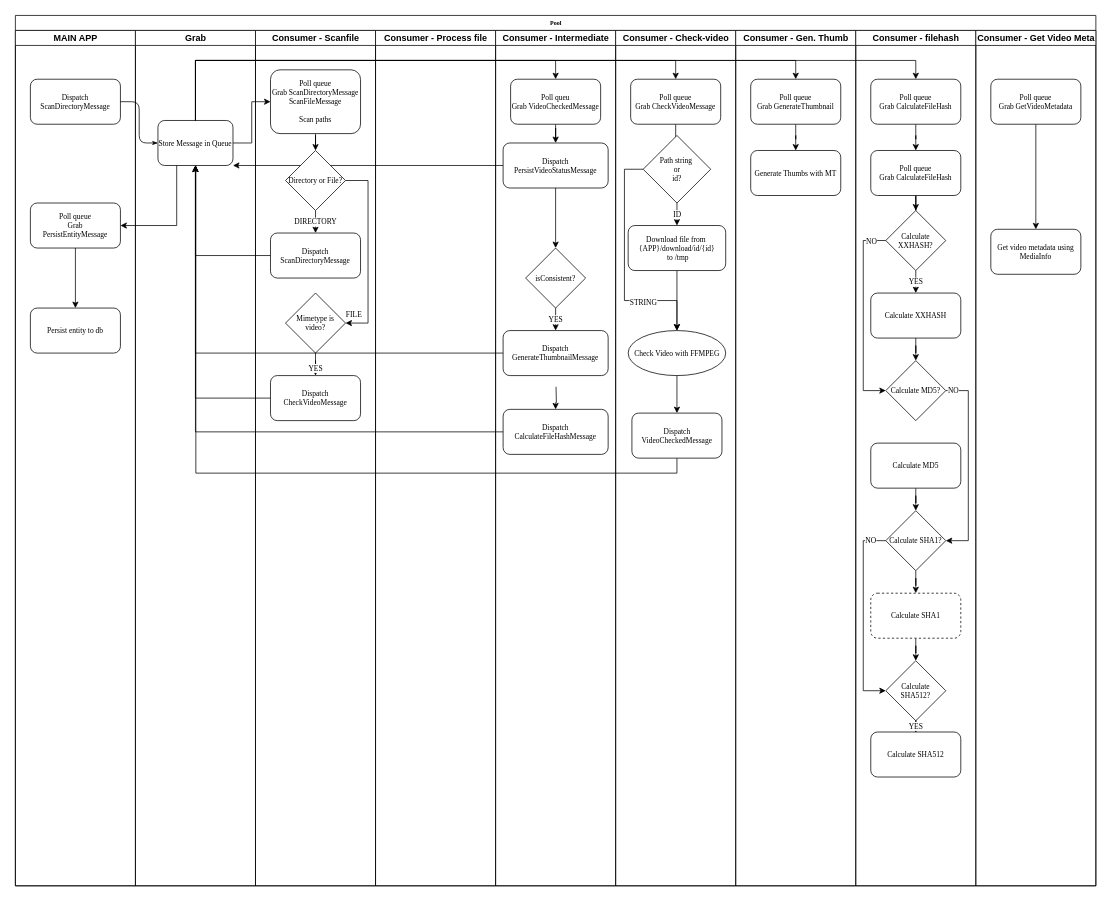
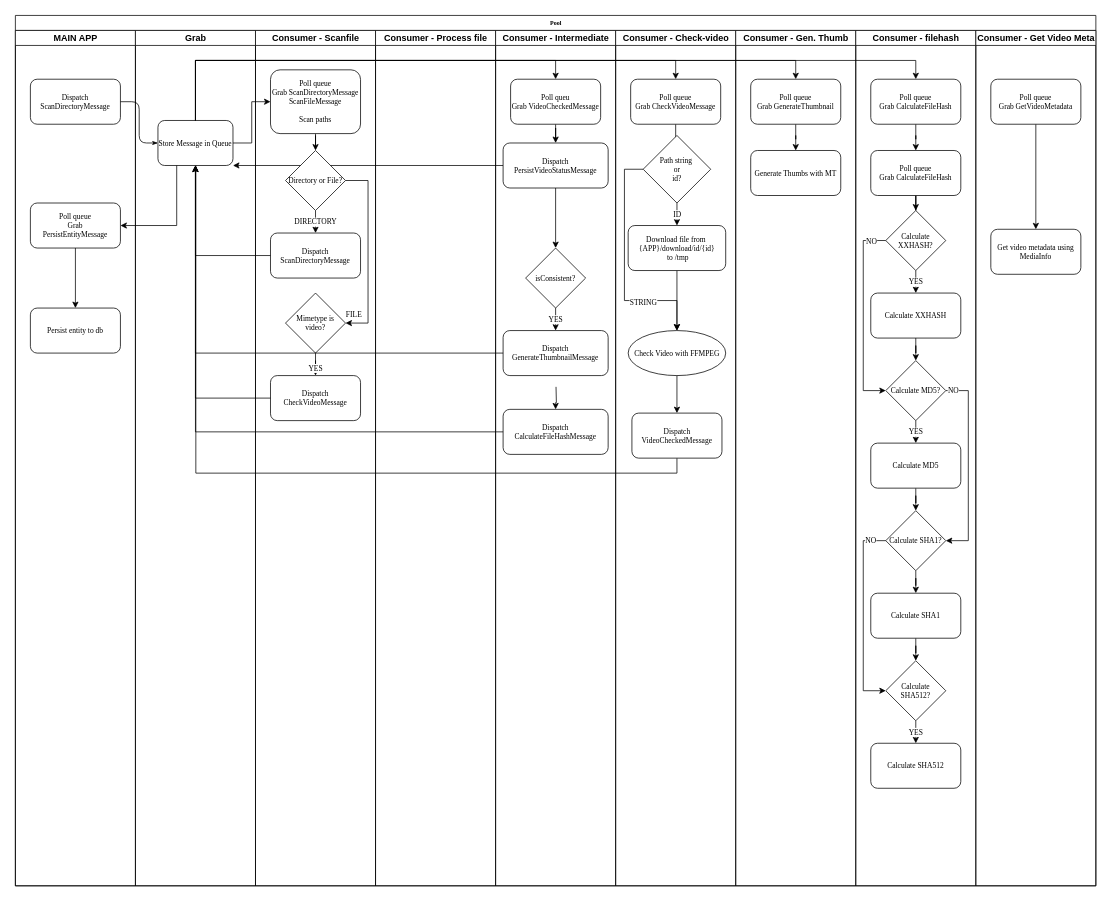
  <mxCell id="0" />
  <mxCell id="1" parent="0" />
  <mxCell id="2" value="Pool" style="swimlane;html=1;childLayout=stackLayout;startSize=20;rounded=0;shadow=0;labelBackgroundColor=none;strokeWidth=1;fontFamily=Verdana;fontSize=8;align=center;" parent="1" vertex="1"><mxGeometry x="20" y="20" width="1440" height="1160" as="geometry"><mxRectangle x="70" y="40" width="50" height="20" as="alternateBounds" /></mxGeometry></mxCell>
  <mxCell id="3" style="edgeStyle=orthogonalEdgeStyle;rounded=0;orthogonalLoop=1;jettySize=auto;html=1;fontFamily=Verdana;fontSize=10;exitX=0.5;exitY=1;exitDx=0;exitDy=0;" edge="1" parent="2" source="47"><mxGeometry relative="1" as="geometry"><mxPoint x="821.68" y="575.118" as="sourcePoint" /><mxPoint x="240.529" y="160" as="targetPoint" /><Array as="points"><mxPoint x="882" y="610" /><mxPoint x="241" y="610" /></Array></mxGeometry></mxCell>
  <mxCell id="4" style="edgeStyle=orthogonalEdgeStyle;rounded=0;orthogonalLoop=1;jettySize=auto;html=1;fontFamily=Verdana;fontSize=10;" edge="1" parent="2" source="30" target="12"><mxGeometry relative="1" as="geometry"><Array as="points"><mxPoint x="241" y="200" /></Array></mxGeometry></mxCell>
  <mxCell id="5" value="MAIN APP" style="swimlane;html=1;startSize=20;" parent="2" vertex="1"><mxGeometry y="20" width="160" height="1140" as="geometry" /></mxCell>
  <mxCell id="6" value="Dispatch ScanDirectoryMessage" style="rounded=1;whiteSpace=wrap;html=1;shadow=0;labelBackgroundColor=none;strokeWidth=1;fontFamily=Verdana;fontSize=10;align=center;" parent="5" vertex="1"><mxGeometry x="20" y="65" width="120" height="60" as="geometry" /></mxCell>
  <mxCell id="7" value="" style="edgeStyle=orthogonalEdgeStyle;rounded=0;orthogonalLoop=1;jettySize=auto;html=1;fontFamily=Verdana;fontSize=10;" edge="1" parent="5" source="8" target="9"><mxGeometry relative="1" as="geometry" /></mxCell>
  <mxCell id="8" value="Poll queue&lt;br&gt;Grab&lt;br&gt;PersistEntityMessage" style="rounded=1;whiteSpace=wrap;html=1;fontFamily=Verdana;fontSize=10;" vertex="1" parent="5"><mxGeometry x="20" y="230" width="120" height="60" as="geometry" /></mxCell>
  <mxCell id="9" value="Persist entity to db" style="rounded=1;whiteSpace=wrap;html=1;fontFamily=Verdana;fontSize=10;" vertex="1" parent="5"><mxGeometry x="20" y="370" width="120" height="60" as="geometry" /></mxCell>
  <mxCell id="10" style="edgeStyle=orthogonalEdgeStyle;rounded=1;html=1;labelBackgroundColor=none;startArrow=none;startFill=0;startSize=5;endArrow=classicThin;endFill=1;endSize=5;jettySize=auto;orthogonalLoop=1;strokeWidth=1;fontFamily=Verdana;fontSize=8" parent="2" source="6" target="12" edge="1"><mxGeometry relative="1" as="geometry" /></mxCell>
  <mxCell id="11" value="Grab" style="swimlane;html=1;startSize=20;" parent="2" vertex="1"><mxGeometry x="160" y="20" width="160" height="1140" as="geometry" /></mxCell>
  <mxCell id="12" value="Store Message in Queue" style="rounded=1;whiteSpace=wrap;html=1;shadow=0;labelBackgroundColor=none;strokeWidth=1;fontFamily=Verdana;fontSize=10;align=center;" parent="11" vertex="1"><mxGeometry x="30" y="120" width="100" height="60" as="geometry" /></mxCell>
  <mxCell id="13" value="Consumer - Scanfile" style="swimlane;html=1;startSize=20;" parent="2" vertex="1"><mxGeometry x="320" y="20" width="160" height="1140" as="geometry" /></mxCell>
  <mxCell id="14" value="" style="edgeStyle=orthogonalEdgeStyle;rounded=0;orthogonalLoop=1;jettySize=auto;html=1;fontFamily=Verdana;fontSize=8;" edge="1" parent="13" source="15" target="19"><mxGeometry relative="1" as="geometry" /></mxCell>
  <mxCell id="15" value="Poll queue &lt;br style=&quot;font-size: 10px;&quot;&gt;Grab ScanDirectoryMessage ScanFileMessage&lt;br style=&quot;font-size: 10px;&quot;&gt;&lt;br style=&quot;font-size: 10px;&quot;&gt;Scan paths" style="rounded=1;whiteSpace=wrap;html=1;fontFamily=Verdana;fontSize=10;" vertex="1" parent="13"><mxGeometry x="20" y="52.5" width="120" height="85" as="geometry" /></mxCell>
  <mxCell id="16" value="DIRECTORY" style="edgeStyle=orthogonalEdgeStyle;rounded=0;orthogonalLoop=1;jettySize=auto;html=1;fontFamily=Verdana;fontSize=10;" edge="1" parent="13" source="19" target="20"><mxGeometry relative="1" as="geometry" /></mxCell>
  <mxCell id="17" style="edgeStyle=orthogonalEdgeStyle;rounded=0;orthogonalLoop=1;jettySize=auto;html=1;fontFamily=Verdana;fontSize=8;" edge="1" parent="13" source="19" target="24"><mxGeometry relative="1" as="geometry"><mxPoint x="90" y="410" as="targetPoint" /><Array as="points"><mxPoint x="150" y="200" /><mxPoint x="150" y="390" /></Array></mxGeometry></mxCell>
  <mxCell id="18" value="FILE" style="text;html=1;align=center;verticalAlign=middle;resizable=0;points=[];labelBackgroundColor=#ffffff;fontSize=10;fontFamily=Verdana;" vertex="1" connectable="0" parent="17"><mxGeometry x="0.641" y="2" relative="1" as="geometry"><mxPoint x="-22" y="3" as="offset" /></mxGeometry></mxCell>
  <mxCell id="19" value="Directory or File?" style="rhombus;whiteSpace=wrap;html=1;fontFamily=Verdana;fontSize=10;" vertex="1" parent="13"><mxGeometry x="40" y="160" width="80" height="80" as="geometry" /></mxCell>
  <mxCell id="20" value="Dispatch ScanDirectoryMessage" style="rounded=1;whiteSpace=wrap;html=1;fontFamily=Verdana;fontSize=10;" vertex="1" parent="13"><mxGeometry x="20" y="270" width="120" height="60" as="geometry" /></mxCell>
  <mxCell id="21" value="Dispatch CheckVideoMessage" style="rounded=1;whiteSpace=wrap;html=1;fontFamily=Verdana;fontSize=10;" vertex="1" parent="13"><mxGeometry x="20" y="460" width="120" height="60" as="geometry" /></mxCell>
  <mxCell id="22" style="edgeStyle=orthogonalEdgeStyle;rounded=0;orthogonalLoop=1;jettySize=auto;html=1;fontFamily=Verdana;fontSize=10;" edge="1" parent="13" source="24" target="21"><mxGeometry relative="1" as="geometry" /></mxCell>
  <mxCell id="23" value="YES" style="text;html=1;align=center;verticalAlign=middle;resizable=0;points=[];labelBackgroundColor=#ffffff;fontSize=10;fontFamily=Verdana;" vertex="1" connectable="0" parent="22"><mxGeometry x="-0.25" y="-1" relative="1" as="geometry"><mxPoint as="offset" /></mxGeometry></mxCell>
  <mxCell id="24" value="Mimetype is video?" style="rhombus;whiteSpace=wrap;html=1;fontFamily=Verdana;fontSize=10;" vertex="1" parent="13"><mxGeometry x="40" y="350" width="80" height="80" as="geometry" /></mxCell>
  <mxCell id="25" value="Consumer - Process file" style="swimlane;html=1;startSize=20;" parent="2" vertex="1"><mxGeometry x="480" y="20" width="160" height="1140" as="geometry"><mxRectangle x="480" y="20" width="30" height="1430" as="alternateBounds" /></mxGeometry></mxCell>
  <mxCell id="26" value="Consumer - Intermediate" style="swimlane;html=1;startSize=20;" parent="2" vertex="1"><mxGeometry x="640" y="20" width="160" height="1140" as="geometry"><mxRectangle x="640" y="20" width="30" height="1430" as="alternateBounds" /></mxGeometry></mxCell>
  <mxCell id="27" value="" style="edgeStyle=orthogonalEdgeStyle;rounded=0;orthogonalLoop=1;jettySize=auto;html=1;fontFamily=Verdana;fontSize=10;" edge="1" parent="26" source="28" target="30"><mxGeometry relative="1" as="geometry" /></mxCell>
  <mxCell id="28" value="Poll queu&lt;br&gt;Grab VideoCheckedMessage" style="rounded=1;whiteSpace=wrap;html=1;fontFamily=Verdana;fontSize=10;" vertex="1" parent="26"><mxGeometry x="20" y="65" width="120" height="60" as="geometry" /></mxCell>
  <mxCell id="29" value="" style="edgeStyle=orthogonalEdgeStyle;rounded=0;orthogonalLoop=1;jettySize=auto;html=1;fontFamily=Verdana;fontSize=10;" edge="1" parent="26" source="30" target="32"><mxGeometry relative="1" as="geometry" /></mxCell>
  <mxCell id="30" value="Dispatch PersistVideoStatusMessage" style="rounded=1;whiteSpace=wrap;html=1;fontFamily=Verdana;fontSize=10;" vertex="1" parent="26"><mxGeometry x="10" y="150" width="140" height="60" as="geometry" /></mxCell>
  <mxCell id="31" value="YES" style="edgeStyle=orthogonalEdgeStyle;rounded=0;orthogonalLoop=1;jettySize=auto;html=1;fontFamily=Verdana;fontSize=10;" edge="1" parent="26" source="32" target="34"><mxGeometry relative="1" as="geometry" /></mxCell>
  <mxCell id="32" value="isConsistent?" style="rhombus;whiteSpace=wrap;html=1;fontFamily=Verdana;fontSize=10;" vertex="1" parent="26"><mxGeometry x="40" y="290" width="80" height="80" as="geometry" /></mxCell>
  <mxCell id="33" value="" style="edgeStyle=orthogonalEdgeStyle;rounded=0;orthogonalLoop=1;jettySize=auto;html=1;fontFamily=Verdana;fontSize=10;" edge="1" parent="26" target="35"><mxGeometry relative="1" as="geometry"><mxPoint x="80.529" y="475.0" as="sourcePoint" /></mxGeometry></mxCell>
  <mxCell id="34" value="Dispatch GenerateThumbnailMessage" style="rounded=1;whiteSpace=wrap;html=1;fontFamily=Verdana;fontSize=10;" vertex="1" parent="26"><mxGeometry x="10" y="400" width="140" height="60" as="geometry" /></mxCell>
  <mxCell id="35" value="Dispatch CalculateFileHashMessage" style="rounded=1;whiteSpace=wrap;html=1;fontFamily=Verdana;fontSize=10;" vertex="1" parent="26"><mxGeometry x="10" y="505" width="140" height="60" as="geometry" /></mxCell>
  <mxCell id="36" value="Consumer - Check-video" style="swimlane;html=1;startSize=20;" parent="2" vertex="1"><mxGeometry x="800" y="20" width="160" height="1140" as="geometry" /></mxCell>
  <mxCell id="37" value="" style="edgeStyle=orthogonalEdgeStyle;rounded=0;orthogonalLoop=1;jettySize=auto;html=1;fontFamily=Verdana;fontSize=10;" edge="1" parent="36" source="38" target="42"><mxGeometry relative="1" as="geometry" /></mxCell>
  <mxCell id="38" value="Poll queue&lt;br&gt;Grab CheckVideoMessage" style="rounded=1;whiteSpace=wrap;html=1;fontFamily=Verdana;fontSize=10;" vertex="1" parent="36"><mxGeometry x="20" y="65" width="120" height="60" as="geometry" /></mxCell>
  <mxCell id="39" value="ID" style="edgeStyle=orthogonalEdgeStyle;rounded=0;orthogonalLoop=1;jettySize=auto;html=1;fontFamily=Verdana;fontSize=10;" edge="1" parent="36" source="42" target="44"><mxGeometry relative="1" as="geometry" /></mxCell>
  <mxCell id="40" style="edgeStyle=orthogonalEdgeStyle;rounded=0;orthogonalLoop=1;jettySize=auto;html=1;fontFamily=Verdana;fontSize=10;entryX=0.5;entryY=0;entryDx=0;entryDy=0;" edge="1" parent="36" source="42" target="46"><mxGeometry relative="1" as="geometry"><mxPoint x="36.68" y="370" as="targetPoint" /><Array as="points"><mxPoint x="11.68" y="185" /><mxPoint x="11.68" y="360" /><mxPoint x="81.68" y="360" /></Array></mxGeometry></mxCell>
  <mxCell id="41" value="STRING" style="text;html=1;align=center;verticalAlign=middle;resizable=0;points=[];labelBackgroundColor=#ffffff;fontSize=10;fontFamily=Verdana;" vertex="1" connectable="0" parent="40"><mxGeometry x="-0.692" y="3" relative="1" as="geometry"><mxPoint x="22" y="153.17" as="offset" /></mxGeometry></mxCell>
  <mxCell id="42" value="Path string&amp;nbsp;&lt;br&gt;or&lt;br&gt;id?" style="rhombus;whiteSpace=wrap;html=1;fontFamily=Verdana;fontSize=10;" vertex="1" parent="36"><mxGeometry x="36.68" y="140" width="90" height="90" as="geometry" /></mxCell>
  <mxCell id="43" value="" style="edgeStyle=orthogonalEdgeStyle;rounded=0;orthogonalLoop=1;jettySize=auto;html=1;fontFamily=Verdana;fontSize=10;" edge="1" parent="36" source="44" target="46"><mxGeometry relative="1" as="geometry" /></mxCell>
  <mxCell id="44" value="Download file from&amp;nbsp;&lt;br&gt;{APP}/download/id/{id}&lt;br&gt;&amp;nbsp;to /tmp" style="rounded=1;whiteSpace=wrap;html=1;fontFamily=Verdana;fontSize=10;" vertex="1" parent="36"><mxGeometry x="16.68" y="260" width="130" height="60" as="geometry" /></mxCell>
  <mxCell id="45" value="" style="edgeStyle=orthogonalEdgeStyle;rounded=0;orthogonalLoop=1;jettySize=auto;html=1;fontFamily=Verdana;fontSize=10;" edge="1" parent="36" source="46" target="47"><mxGeometry relative="1" as="geometry" /></mxCell>
  <mxCell id="46" value="Check Video with FFMPEG" style="ellipse;whiteSpace=wrap;html=1;fontFamily=Verdana;fontSize=10;" vertex="1" parent="36"><mxGeometry x="16.68" y="400" width="130" height="60" as="geometry" /></mxCell>
  <mxCell id="47" value="Dispatch VideoCheckedMessage" style="rounded=1;whiteSpace=wrap;html=1;fontFamily=Verdana;fontSize=10;" vertex="1" parent="36"><mxGeometry x="21.68" y="510" width="120" height="60" as="geometry" /></mxCell>
  <mxCell id="48" value="Consumer - Gen. Thumb" style="swimlane;html=1;startSize=20;" vertex="1" parent="2"><mxGeometry x="960" y="20" width="160" height="1140" as="geometry" /></mxCell>
  <mxCell id="49" value="" style="edgeStyle=orthogonalEdgeStyle;rounded=0;orthogonalLoop=1;jettySize=auto;html=1;fontFamily=Verdana;fontSize=10;" edge="1" parent="48" source="50" target="51"><mxGeometry relative="1" as="geometry" /></mxCell>
  <mxCell id="50" value="Poll queue&lt;br&gt;Grab GenerateThumbnail" style="rounded=1;whiteSpace=wrap;html=1;fontFamily=Verdana;fontSize=10;" vertex="1" parent="48"><mxGeometry x="20" y="65" width="120" height="60" as="geometry" /></mxCell>
  <mxCell id="51" value="Generate Thumbs with MT" style="rounded=1;whiteSpace=wrap;html=1;fontFamily=Verdana;fontSize=10;" vertex="1" parent="48"><mxGeometry x="20" y="160" width="120" height="60" as="geometry" /></mxCell>
  <mxCell id="52" value="" style="edgeStyle=orthogonalEdgeStyle;rounded=0;orthogonalLoop=1;jettySize=auto;html=1;fontFamily=Verdana;fontSize=8;" edge="1" parent="2" source="12" target="15"><mxGeometry relative="1" as="geometry" /></mxCell>
  <mxCell id="53" style="edgeStyle=orthogonalEdgeStyle;rounded=0;orthogonalLoop=1;jettySize=auto;html=1;fontFamily=Verdana;fontSize=8;" edge="1" parent="2" source="20" target="12"><mxGeometry relative="1" as="geometry" /></mxCell>
  <mxCell id="54" style="edgeStyle=orthogonalEdgeStyle;rounded=0;orthogonalLoop=1;jettySize=auto;html=1;entryX=0.5;entryY=1;entryDx=0;entryDy=0;fontFamily=Verdana;fontSize=10;" edge="1" parent="2" source="21" target="12"><mxGeometry relative="1" as="geometry" /></mxCell>
  <mxCell id="55" style="edgeStyle=orthogonalEdgeStyle;rounded=0;orthogonalLoop=1;jettySize=auto;html=1;fontFamily=Verdana;fontSize=10;entryX=0.5;entryY=0;entryDx=0;entryDy=0;" edge="1" parent="2" source="12" target="38"><mxGeometry relative="1" as="geometry"><Array as="points"><mxPoint x="240" y="60" /><mxPoint x="880" y="60" /></Array></mxGeometry></mxCell>
  <mxCell id="56" style="edgeStyle=orthogonalEdgeStyle;rounded=0;orthogonalLoop=1;jettySize=auto;html=1;entryX=0.5;entryY=0;entryDx=0;entryDy=0;fontFamily=Verdana;fontSize=10;" edge="1" parent="2" source="12" target="28"><mxGeometry relative="1" as="geometry"><Array as="points"><mxPoint x="240" y="60" /><mxPoint x="720" y="60" /></Array></mxGeometry></mxCell>
  <mxCell id="57" style="edgeStyle=orthogonalEdgeStyle;rounded=0;orthogonalLoop=1;jettySize=auto;html=1;entryX=0.5;entryY=1;entryDx=0;entryDy=0;fontFamily=Verdana;fontSize=10;" edge="1" parent="2" source="34" target="12"><mxGeometry relative="1" as="geometry" /></mxCell>
  <mxCell id="58" style="edgeStyle=orthogonalEdgeStyle;rounded=0;orthogonalLoop=1;jettySize=auto;html=1;fontFamily=Verdana;fontSize=10;" edge="1" parent="2" source="35" target="12"><mxGeometry relative="1" as="geometry" /></mxCell>
  <mxCell id="59" style="edgeStyle=orthogonalEdgeStyle;rounded=0;orthogonalLoop=1;jettySize=auto;html=1;entryX=0.5;entryY=0;entryDx=0;entryDy=0;fontFamily=Verdana;fontSize=10;" edge="1" parent="2" source="12" target="50"><mxGeometry relative="1" as="geometry"><Array as="points"><mxPoint x="240" y="60" /><mxPoint x="1040" y="60" /></Array></mxGeometry></mxCell>
  <mxCell id="60" style="edgeStyle=orthogonalEdgeStyle;rounded=0;orthogonalLoop=1;jettySize=auto;html=1;fontFamily=Verdana;fontSize=10;" edge="1" parent="2" source="12" target="63"><mxGeometry relative="1" as="geometry"><Array as="points"><mxPoint x="240" y="60" /><mxPoint x="1200" y="60" /></Array></mxGeometry></mxCell>
  <mxCell id="61" value="Consumer - filehash" style="swimlane;html=1;startSize=20;" vertex="1" parent="2"><mxGeometry x="1120" y="20" width="160" height="1140" as="geometry" /></mxCell>
  <mxCell id="62" value="" style="edgeStyle=orthogonalEdgeStyle;rounded=0;orthogonalLoop=1;jettySize=auto;html=1;fontFamily=Verdana;fontSize=10;" edge="1" parent="61" source="63" target="65"><mxGeometry relative="1" as="geometry" /></mxCell>
  <mxCell id="63" value="Poll queue&lt;br&gt;Grab CalculateFileHash" style="rounded=1;whiteSpace=wrap;html=1;fontFamily=Verdana;fontSize=10;" vertex="1" parent="61"><mxGeometry x="20" y="65" width="120" height="60" as="geometry" /></mxCell>
  <mxCell id="64" value="" style="edgeStyle=orthogonalEdgeStyle;rounded=0;orthogonalLoop=1;jettySize=auto;html=1;fontFamily=Verdana;fontSize=10;" edge="1" parent="61" source="65" target="69"><mxGeometry relative="1" as="geometry" /></mxCell>
  <mxCell id="65" value="Poll queue&lt;br&gt;Grab CalculateFileHash" style="rounded=1;whiteSpace=wrap;html=1;fontFamily=Verdana;fontSize=10;" vertex="1" parent="61"><mxGeometry x="20" y="160" width="120" height="60" as="geometry" /></mxCell>
  <mxCell id="66" value="YES" style="edgeStyle=orthogonalEdgeStyle;rounded=0;orthogonalLoop=1;jettySize=auto;html=1;fontFamily=Verdana;fontSize=10;" edge="1" parent="61" source="69" target="71"><mxGeometry relative="1" as="geometry" /></mxCell>
  <mxCell id="67" style="edgeStyle=orthogonalEdgeStyle;rounded=0;orthogonalLoop=1;jettySize=auto;html=1;entryX=0;entryY=0.5;entryDx=0;entryDy=0;fontFamily=Verdana;fontSize=10;" edge="1" parent="61" source="69" target="74"><mxGeometry relative="1" as="geometry"><Array as="points"><mxPoint x="10" y="280" /><mxPoint x="10" y="480" /></Array></mxGeometry></mxCell>
  <mxCell id="68" value="NO" style="text;html=1;align=center;verticalAlign=middle;resizable=0;points=[];labelBackgroundColor=#ffffff;fontSize=10;fontFamily=Verdana;" vertex="1" connectable="0" parent="67"><mxGeometry x="0.339" y="2" relative="1" as="geometry"><mxPoint x="8" y="-144" as="offset" /></mxGeometry></mxCell>
  <mxCell id="69" value="Calculate&lt;br&gt;XXHASH?" style="rhombus;whiteSpace=wrap;html=1;fontFamily=Verdana;fontSize=10;" vertex="1" parent="61"><mxGeometry x="40" y="240" width="80" height="80" as="geometry" /></mxCell>
  <mxCell id="70" value="" style="edgeStyle=orthogonalEdgeStyle;rounded=0;orthogonalLoop=1;jettySize=auto;html=1;fontFamily=Verdana;fontSize=10;" edge="1" parent="61" source="71" target="74"><mxGeometry relative="1" as="geometry" /></mxCell>
  <mxCell id="71" value="Calculate XXHASH" style="rounded=1;whiteSpace=wrap;html=1;fontFamily=Verdana;fontSize=10;" vertex="1" parent="61"><mxGeometry x="20" y="350" width="120" height="60" as="geometry" /></mxCell>
+ <mxCell id="72" value="YES" style="edgeStyle=orthogonalEdgeStyle;rounded=0;orthogonalLoop=1;jettySize=auto;html=1;fontFamily=Verdana;fontSize=10;" edge="1" parent="61" source="74" target="76"><mxGeometry relative="1" as="geometry" /></mxCell>
  <mxCell id="73" value="NO" style="edgeStyle=orthogonalEdgeStyle;rounded=0;orthogonalLoop=1;jettySize=auto;html=1;entryX=1;entryY=0.5;entryDx=0;entryDy=0;fontFamily=Verdana;fontSize=10;" edge="1" parent="61" source="74" target="79"><mxGeometry x="-0.923" relative="1" as="geometry"><Array as="points"><mxPoint x="150" y="480" /><mxPoint x="150" y="680" /></Array><mxPoint as="offset" /></mxGeometry></mxCell>
  <mxCell id="74" value="Calculate MD5?" style="rhombus;whiteSpace=wrap;html=1;fontFamily=Verdana;fontSize=10;" vertex="1" parent="61"><mxGeometry x="40" y="440" width="80" height="80" as="geometry" /></mxCell>
  <mxCell id="75" value="" style="edgeStyle=orthogonalEdgeStyle;rounded=0;orthogonalLoop=1;jettySize=auto;html=1;fontFamily=Verdana;fontSize=10;" edge="1" parent="61" source="76" target="79"><mxGeometry relative="1" as="geometry" /></mxCell>
  <mxCell id="76" value="Calculate MD5" style="rounded=1;whiteSpace=wrap;html=1;fontFamily=Verdana;fontSize=10;" vertex="1" parent="61"><mxGeometry x="20" y="550" width="120" height="60" as="geometry" /></mxCell>
  <mxCell id="77" value="" style="edgeStyle=orthogonalEdgeStyle;rounded=0;orthogonalLoop=1;jettySize=auto;html=1;fontFamily=Verdana;fontSize=10;" edge="1" parent="61" source="79" target="81"><mxGeometry relative="1" as="geometry" /></mxCell>
  <mxCell id="78" value="NO" style="edgeStyle=orthogonalEdgeStyle;rounded=0;orthogonalLoop=1;jettySize=auto;html=1;entryX=0;entryY=0.5;entryDx=0;entryDy=0;fontFamily=Verdana;fontSize=10;" edge="1" parent="61" source="79" target="83"><mxGeometry x="-0.846" relative="1" as="geometry"><Array as="points"><mxPoint x="10" y="680" /><mxPoint x="10" y="880" /></Array><mxPoint as="offset" /></mxGeometry></mxCell>
  <mxCell id="79" value="Calculate SHA1?" style="rhombus;whiteSpace=wrap;html=1;fontFamily=Verdana;fontSize=10;" vertex="1" parent="61"><mxGeometry x="40" y="640" width="80" height="80" as="geometry" /></mxCell>
  <mxCell id="80" value="" style="edgeStyle=orthogonalEdgeStyle;rounded=0;orthogonalLoop=1;jettySize=auto;html=1;fontFamily=Verdana;fontSize=10;" edge="1" parent="61" source="81" target="83"><mxGeometry relative="1" as="geometry" /></mxCell>
- <mxCell id="81" value="Calculate SHA1" style="rounded=1;whiteSpace=wrap;html=1;fontFamily=Verdana;fontSize=10;dashed=1;" vertex="1" parent="61"><mxGeometry x="20" y="750" width="120" height="60" as="geometry" /></mxCell>
+ <mxCell id="81" value="Calculate SHA1" style="rounded=1;whiteSpace=wrap;html=1;fontFamily=Verdana;fontSize=10;" vertex="1" parent="61"><mxGeometry x="20" y="750" width="120" height="60" as="geometry" /></mxCell>
  <mxCell id="82" value="YES" style="edgeStyle=orthogonalEdgeStyle;rounded=0;orthogonalLoop=1;jettySize=auto;html=1;fontFamily=Verdana;fontSize=10;" edge="1" parent="61" source="83" target="84"><mxGeometry relative="1" as="geometry" /></mxCell>
  <mxCell id="83" value="Calculate SHA512?" style="rhombus;whiteSpace=wrap;html=1;fontFamily=Verdana;fontSize=10;" vertex="1" parent="61"><mxGeometry x="40" y="840" width="80" height="80" as="geometry" /></mxCell>
- <mxCell id="84" value="Calculate SHA512" style="rounded=1;whiteSpace=wrap;html=1;fontFamily=Verdana;fontSize=10;" vertex="1" parent="61"><mxGeometry x="20" y="935" width="120" height="60" as="geometry" /></mxCell>
+ <mxCell id="84" value="Calculate SHA512" style="rounded=1;whiteSpace=wrap;html=1;fontFamily=Verdana;fontSize=10;" vertex="1" parent="61"><mxGeometry x="20" y="950" width="120" height="60" as="geometry" /></mxCell>
  <mxCell id="85" value="Consumer - Get Video Meta" style="swimlane;html=1;startSize=20;" vertex="1" parent="2"><mxGeometry x="1280" y="20" width="160" height="1140" as="geometry" /></mxCell>
  <mxCell id="86" value="" style="edgeStyle=orthogonalEdgeStyle;rounded=0;orthogonalLoop=1;jettySize=auto;html=1;fontFamily=Verdana;fontSize=10;" edge="1" parent="85" source="87" target="88"><mxGeometry relative="1" as="geometry" /></mxCell>
  <mxCell id="87" value="Poll queue&lt;br&gt;Grab GetVideoMetadata" style="rounded=1;whiteSpace=wrap;html=1;fontFamily=Verdana;fontSize=10;" vertex="1" parent="85"><mxGeometry x="20" y="65" width="120" height="60" as="geometry" /></mxCell>
  <mxCell id="88" value="Get video metadata using MediaInfo" style="rounded=1;whiteSpace=wrap;html=1;fontFamily=Verdana;fontSize=10;" vertex="1" parent="85"><mxGeometry x="20" y="265" width="120" height="60" as="geometry" /></mxCell>
  <mxCell id="89" style="edgeStyle=orthogonalEdgeStyle;rounded=0;orthogonalLoop=1;jettySize=auto;html=1;exitX=0.25;exitY=1;exitDx=0;exitDy=0;entryX=1;entryY=0.5;entryDx=0;entryDy=0;fontFamily=Verdana;fontSize=10;" edge="1" parent="2" source="12" target="8"><mxGeometry relative="1" as="geometry" /></mxCell>
